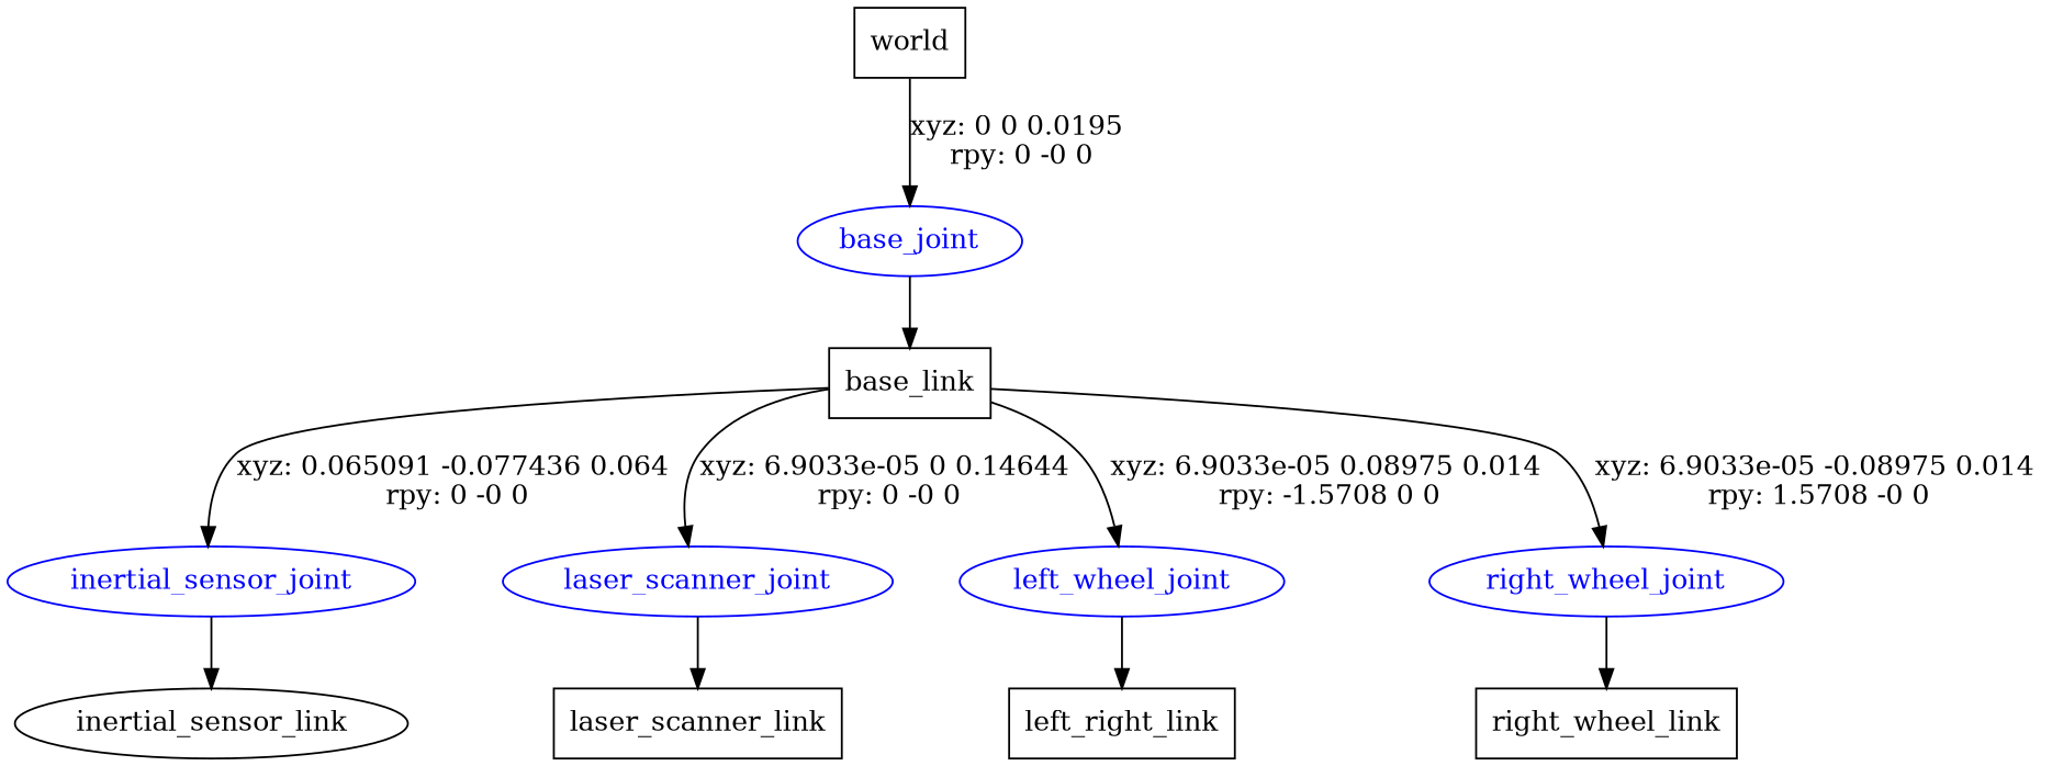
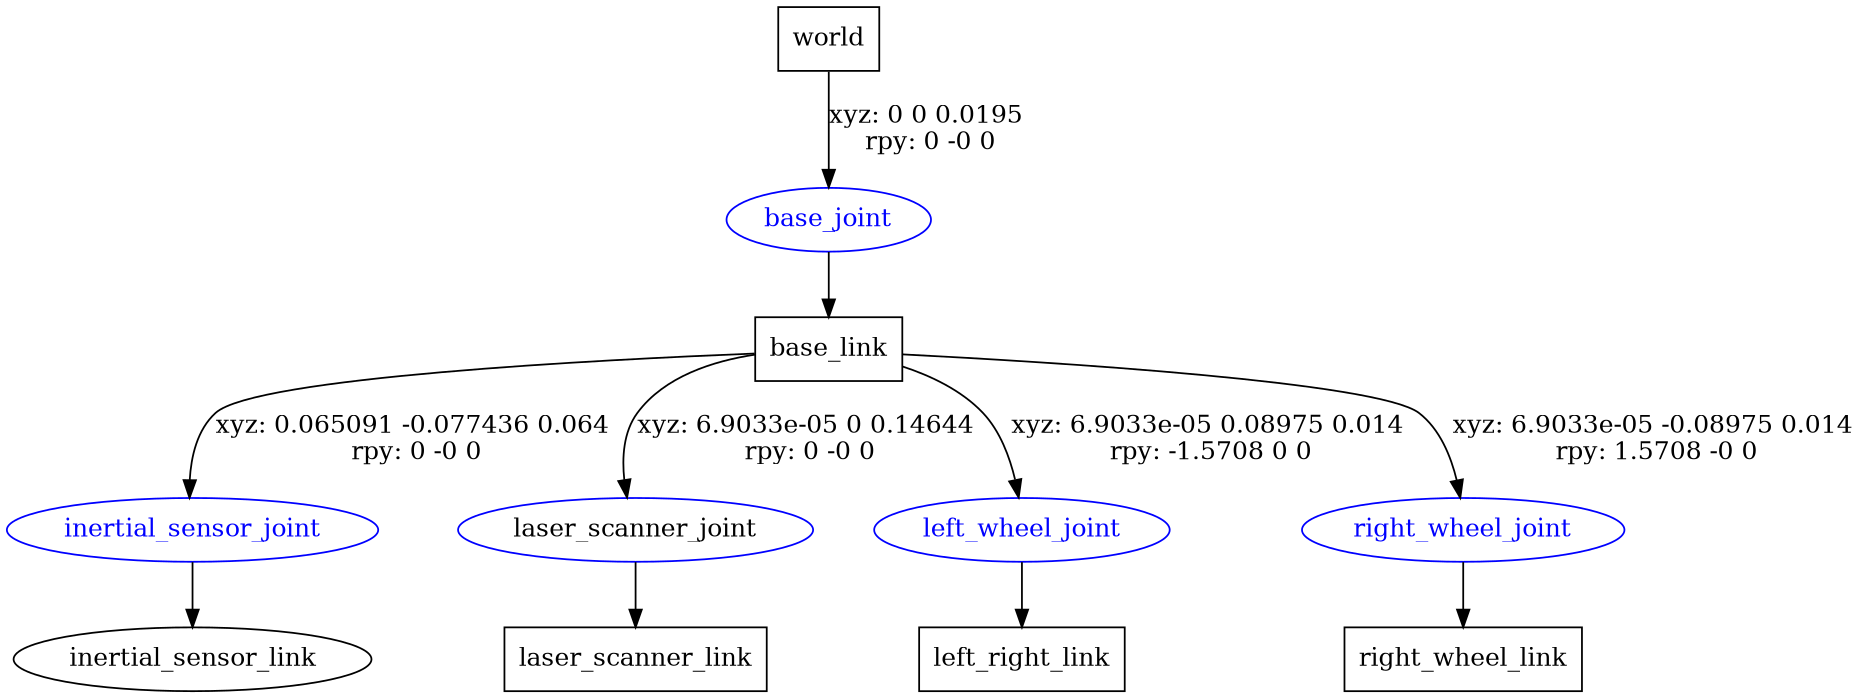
  digraph {
    node [shape=ellipse]
    n1 [label=world shape=box]
    base_joint [color=blue fontcolor=blue]
    n3 [label=base_link shape=box]
    inertial_sensor_joint [color=blue fontcolor=blue]
-   laser_scanner_joint [color=blue fontcolor=blue]
+   laser_scanner_joint [color=blue fontcolor=black]
    left_wheel_joint [color=blue fontcolor=blue]
    right_wheel_joint [color=blue fontcolor=blue]
    n8 [label=inertial_sensor_link]
    n9 [label=laser_scanner_link shape=box]
    n10 [label=left_right_link shape=box]
    n11 [label=right_wheel_link shape=box]
    n1 -> base_joint [label="xyz: 0 0 0.0195 \nrpy: 0 -0 0"]
    base_joint -> n3
    n3 -> inertial_sensor_joint [label="xyz: 0.065091 -0.077436 0.064 \nrpy: 0 -0 0"]
    n3 -> laser_scanner_joint [label="xyz: 6.9033e-05 0 0.14644 \nrpy: 0 -0 0"]
    n3 -> left_wheel_joint [label="xyz: 6.9033e-05 0.08975 0.014 \nrpy: -1.5708 0 0"]
    n3 -> right_wheel_joint [label="xyz: 6.9033e-05 -0.08975 0.014 \nrpy: 1.5708 -0 0"]
    inertial_sensor_joint -> n8
    laser_scanner_joint -> n9
    left_wheel_joint -> n10
    right_wheel_joint -> n11
  }
